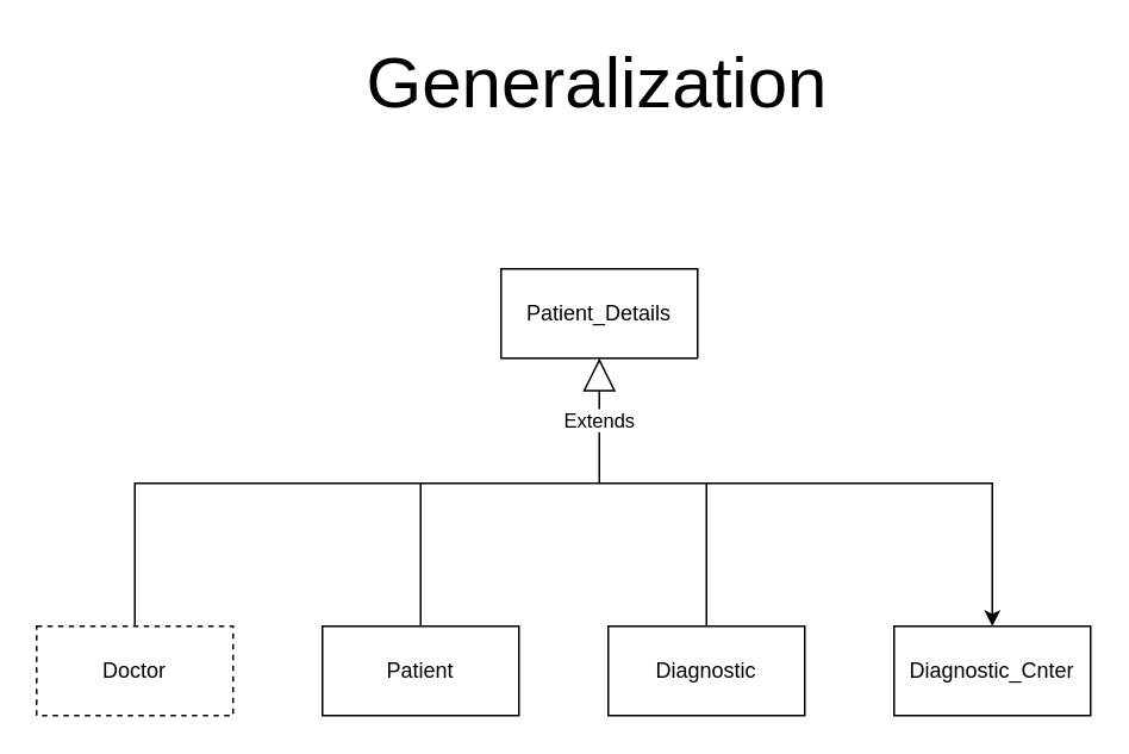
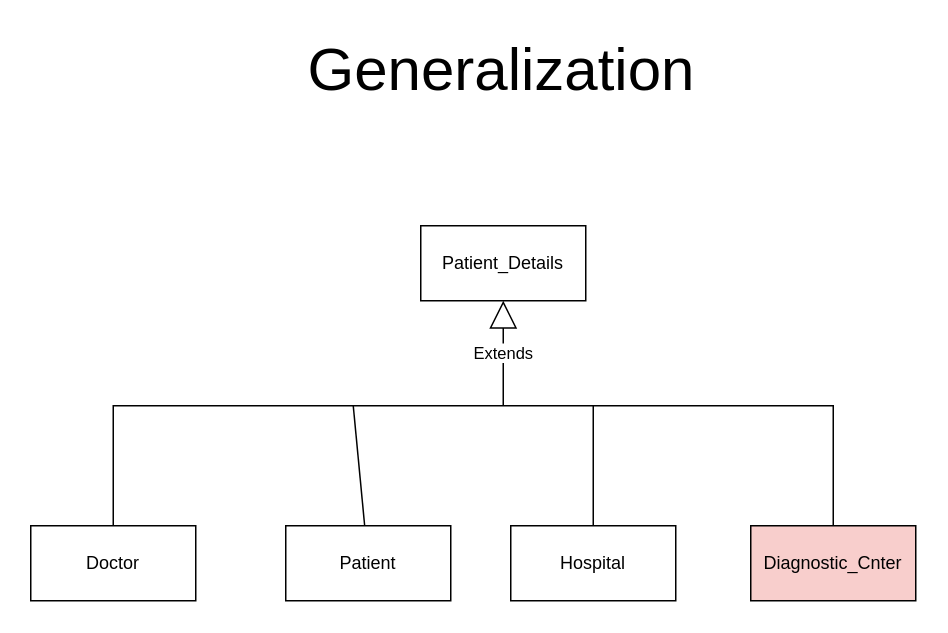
  <mxCell id="0" />
  <mxCell id="1" parent="0" />
  <mxCell id="2" value="Patient_Details" style="html=1;whiteSpace=wrap;" parent="1" vertex="1"><mxGeometry x="280" y="150" width="110" height="50" as="geometry" /></mxCell>
- <mxCell id="3" value="Doctor" style="html=1;whiteSpace=wrap;dashed=1;" parent="1" vertex="1"><mxGeometry x="20" y="350" width="110" height="50" as="geometry" /></mxCell>
- <mxCell id="4" value="Patient" style="html=1;whiteSpace=wrap;" parent="1" vertex="1"><mxGeometry x="180" y="350" width="110" height="50" as="geometry" /></mxCell>
- <mxCell id="5" value="Diagnostic" style="html=1;whiteSpace=wrap;" parent="1" vertex="1"><mxGeometry x="340" y="350" width="110" height="50" as="geometry" /></mxCell>
- <mxCell id="6" value="Diagnostic_Cnter" style="html=1;whiteSpace=wrap;" parent="1" vertex="1"><mxGeometry x="500" y="350" width="110" height="50" as="geometry" /></mxCell>
+ <mxCell id="3" value="Doctor" style="html=1;whiteSpace=wrap;" parent="1" vertex="1"><mxGeometry x="20" y="350" width="110" height="50" as="geometry" /></mxCell>
+ <mxCell id="4" value="Patient" style="html=1;whiteSpace=wrap;" parent="1" vertex="1"><mxGeometry x="190" y="350" width="110" height="50" as="geometry" /></mxCell>
+ <mxCell id="5" value="Hospital" style="html=1;whiteSpace=wrap;" parent="1" vertex="1"><mxGeometry x="340" y="350" width="110" height="50" as="geometry" /></mxCell>
+ <mxCell id="6" value="Diagnostic_Cnter" style="html=1;whiteSpace=wrap;fillColor=#f8cecc;" parent="1" vertex="1"><mxGeometry x="500" y="350" width="110" height="50" as="geometry" /></mxCell>
  <mxCell id="7" value="Extends" style="endArrow=block;endSize=16;endFill=0;html=1;rounded=0;entryX=0.5;entryY=1;entryDx=0;entryDy=0;" parent="1" target="2" edge="1"><mxGeometry width="160" relative="1" as="geometry"><mxPoint x="335" y="270" as="sourcePoint" /><mxPoint x="350" y="270" as="targetPoint" /></mxGeometry></mxCell>
- <mxCell id="8" value="" style="endArrow=classic;html=1;rounded=0;exitX=0.5;exitY=0;exitDx=0;exitDy=0;" parent="1" source="3" target="6" edge="1"><mxGeometry width="50" height="50" relative="1" as="geometry"><mxPoint x="70" y="220" as="sourcePoint" /><mxPoint x="580" y="270" as="targetPoint" /><Array as="points"><mxPoint x="75" y="270" /><mxPoint x="430" y="270" /><mxPoint x="555" y="270" /></Array></mxGeometry></mxCell>
+ <mxCell id="8" value="" style="endArrow=none;html=1;rounded=0;exitX=0.5;exitY=0;exitDx=0;exitDy=0;" parent="1" source="3" target="6" edge="1"><mxGeometry width="50" height="50" relative="1" as="geometry"><mxPoint x="70" y="220" as="sourcePoint" /><mxPoint x="580" y="270" as="targetPoint" /><Array as="points"><mxPoint x="75" y="270" /><mxPoint x="430" y="270" /><mxPoint x="555" y="270" /></Array></mxGeometry></mxCell>
  <mxCell id="9" value="" style="endArrow=none;html=1;rounded=0;" parent="1" source="4" edge="1"><mxGeometry width="50" height="50" relative="1" as="geometry"><mxPoint x="250" y="300" as="sourcePoint" /><mxPoint x="235" y="270" as="targetPoint" /></mxGeometry></mxCell>
  <mxCell id="10" value="" style="endArrow=none;html=1;rounded=0;" parent="1" edge="1"><mxGeometry width="50" height="50" relative="1" as="geometry"><mxPoint x="395" y="350" as="sourcePoint" /><mxPoint x="395" y="270" as="targetPoint" /></mxGeometry></mxCell>
  <mxCell id="11" value="Generalization" style="text;html=1;align=center;verticalAlign=middle;whiteSpace=wrap;rounded=0;fontSize=40;" vertex="1" parent="1"><mxGeometry x="194" y="20" width="280" height="50" as="geometry" /></mxCell>
